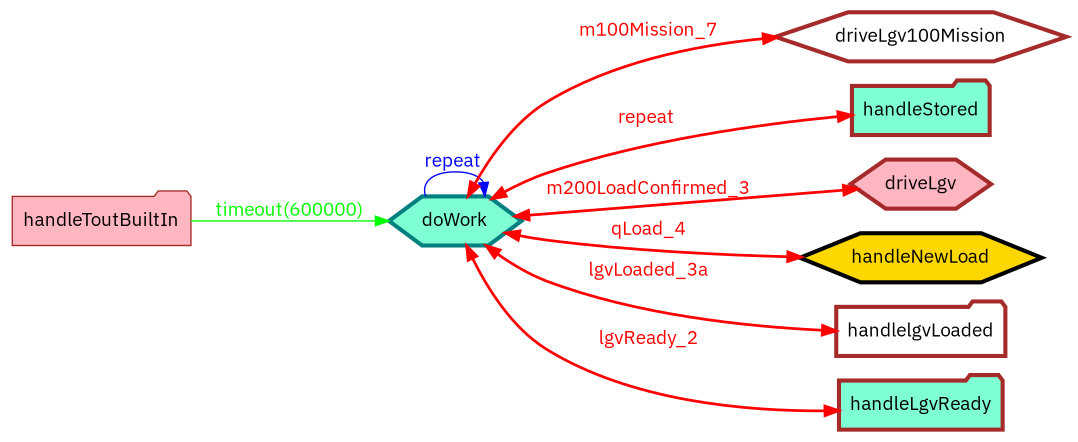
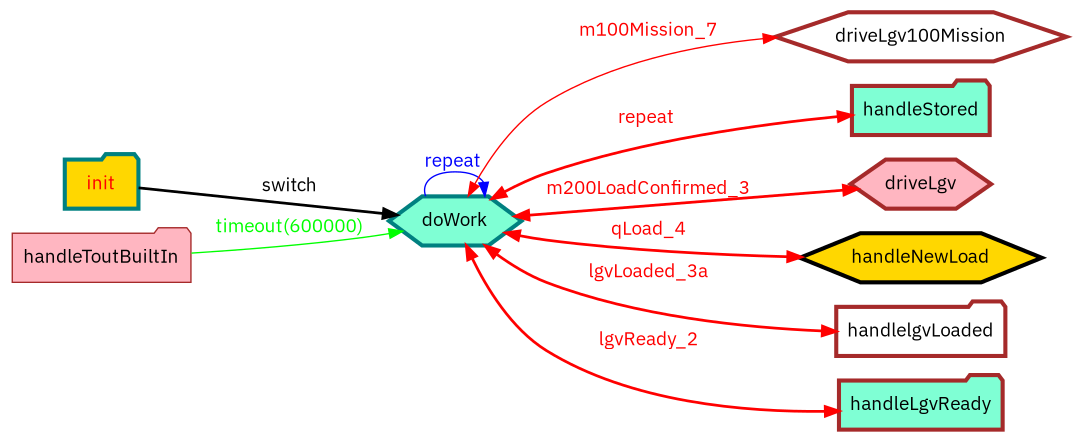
  digraph {
    fontname="IBM Plex Sans"
    rankdir=LR
    node [color=brown fillcolor=aquamarine fontcolor=black fontname="IBM Plex Sans" penwidth=3 shape=folder style=filled]
    edge [color=red fontcolor=red fontname="IBM Plex Sans" style=bold dir=both]
+   init [color=teal fillcolor=gold fontcolor=red]
    doWork [color=teal shape=hexagon]
    n3 [fillcolor=white label=driveLgv100Mission shape=hexagon]
    handleStored
    driveLgv [fillcolor=lightpink shape=hexagon]
    handleNewLoad [color=black fillcolor=gold shape=hexagon]
    handlelgvLoaded [fillcolor=white]
    handleLgvReady
    handleToutBuiltIn [fillcolor=lightpink fontcolor="" penwidth=""]
+   init -> doWork [color=black fontcolor=black label=switch dir=""]
    doWork -> doWork [color=blue fontcolor=blue label="repeat " style=solid dir=""]
-   doWork -> n3 [label=m100Mission_7]
+   doWork -> n3 [label=m100Mission_7 style=solid]
    doWork -> handleStored [label="repeat "]
    doWork -> driveLgv [label=m200LoadConfirmed_3]
    doWork -> handleNewLoad [label=qLoad_4]
    doWork -> handlelgvLoaded [label=lgvLoaded_3a]
    doWork -> handleLgvReady [label=lgvReady_2]
    handleToutBuiltIn -> doWork [color=green fontcolor=green label="timeout(600000)" style=solid dir=""]
  }
